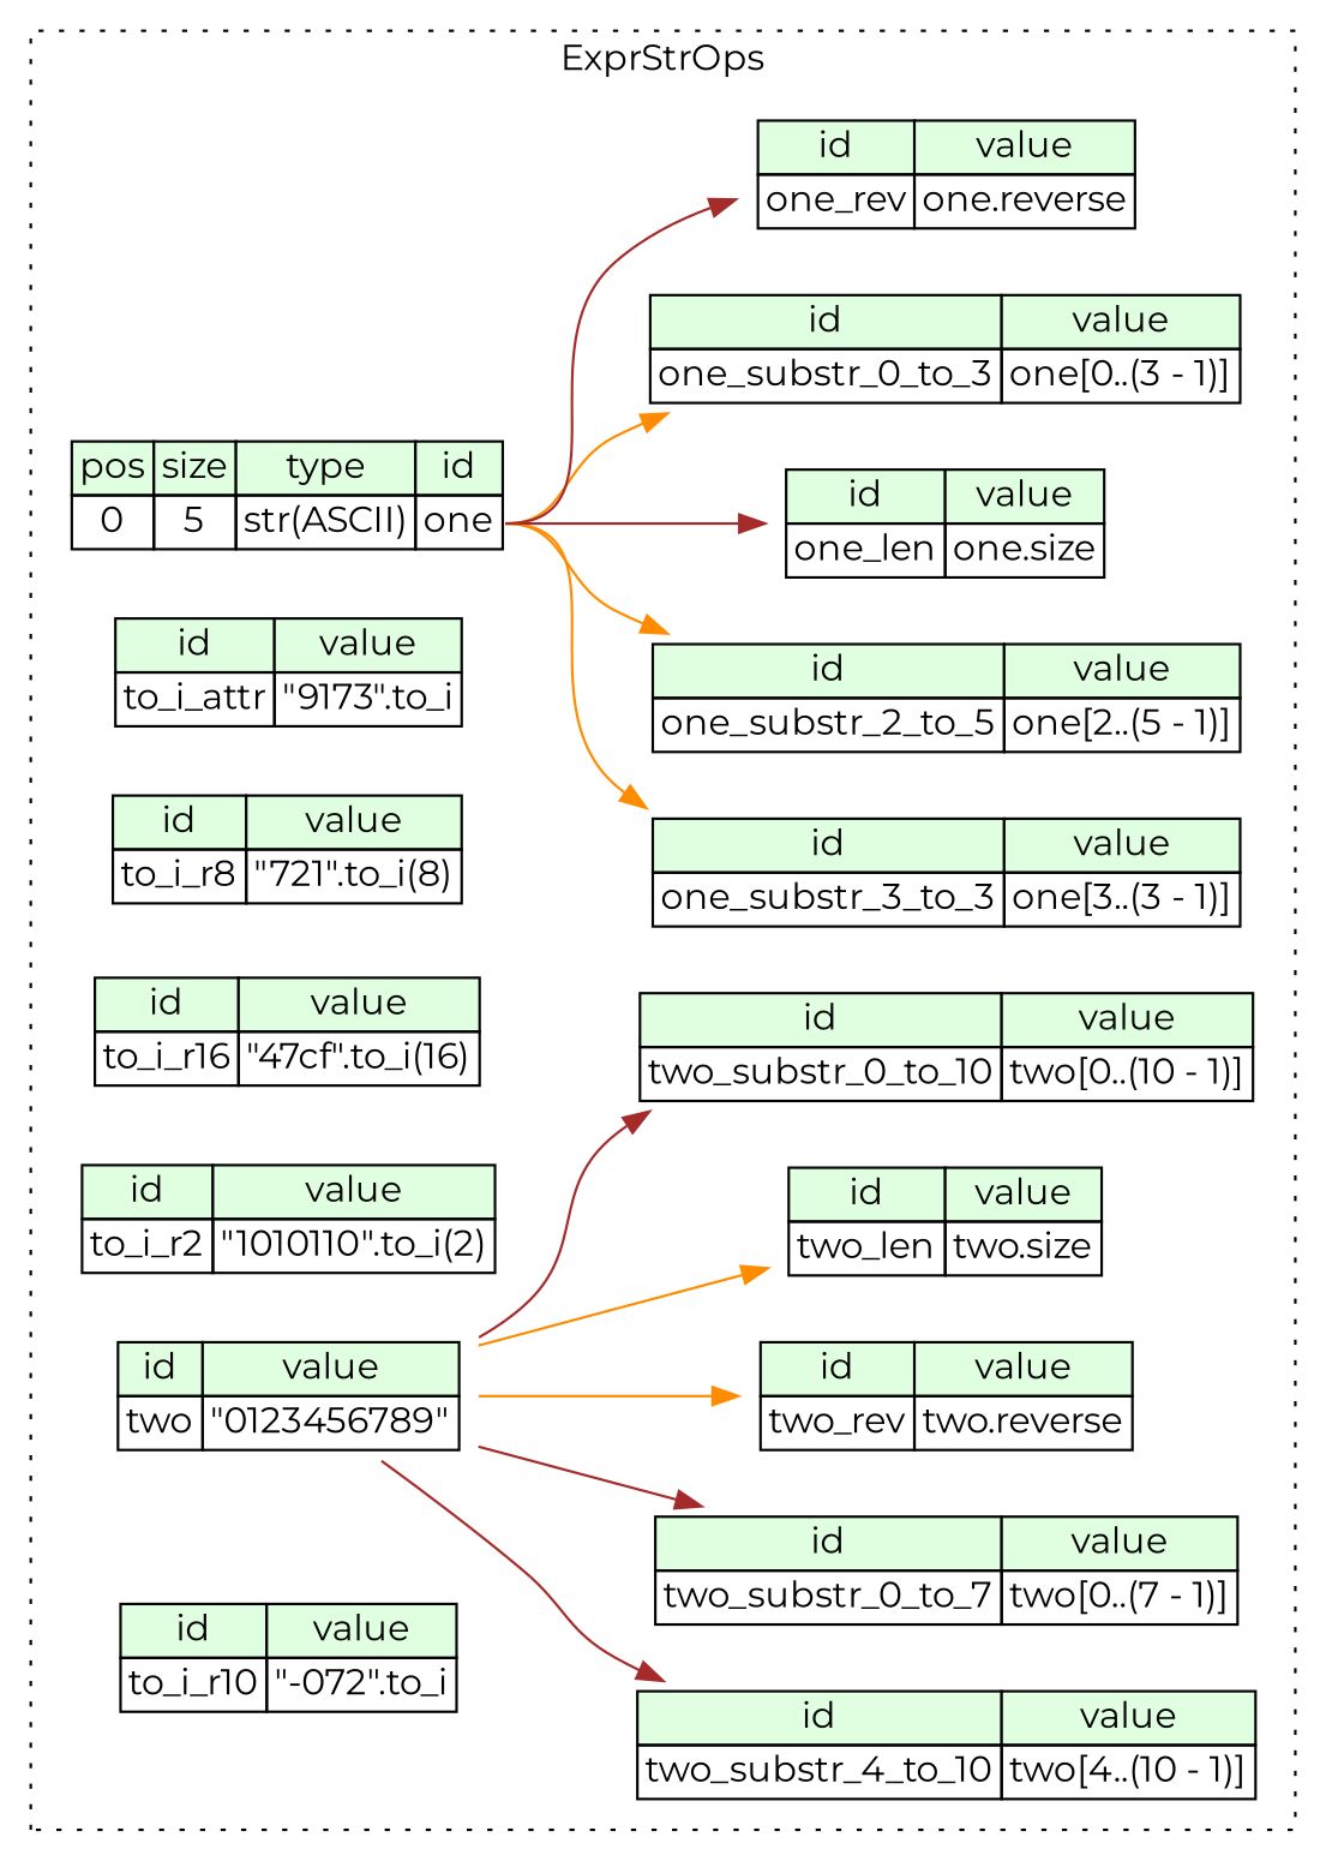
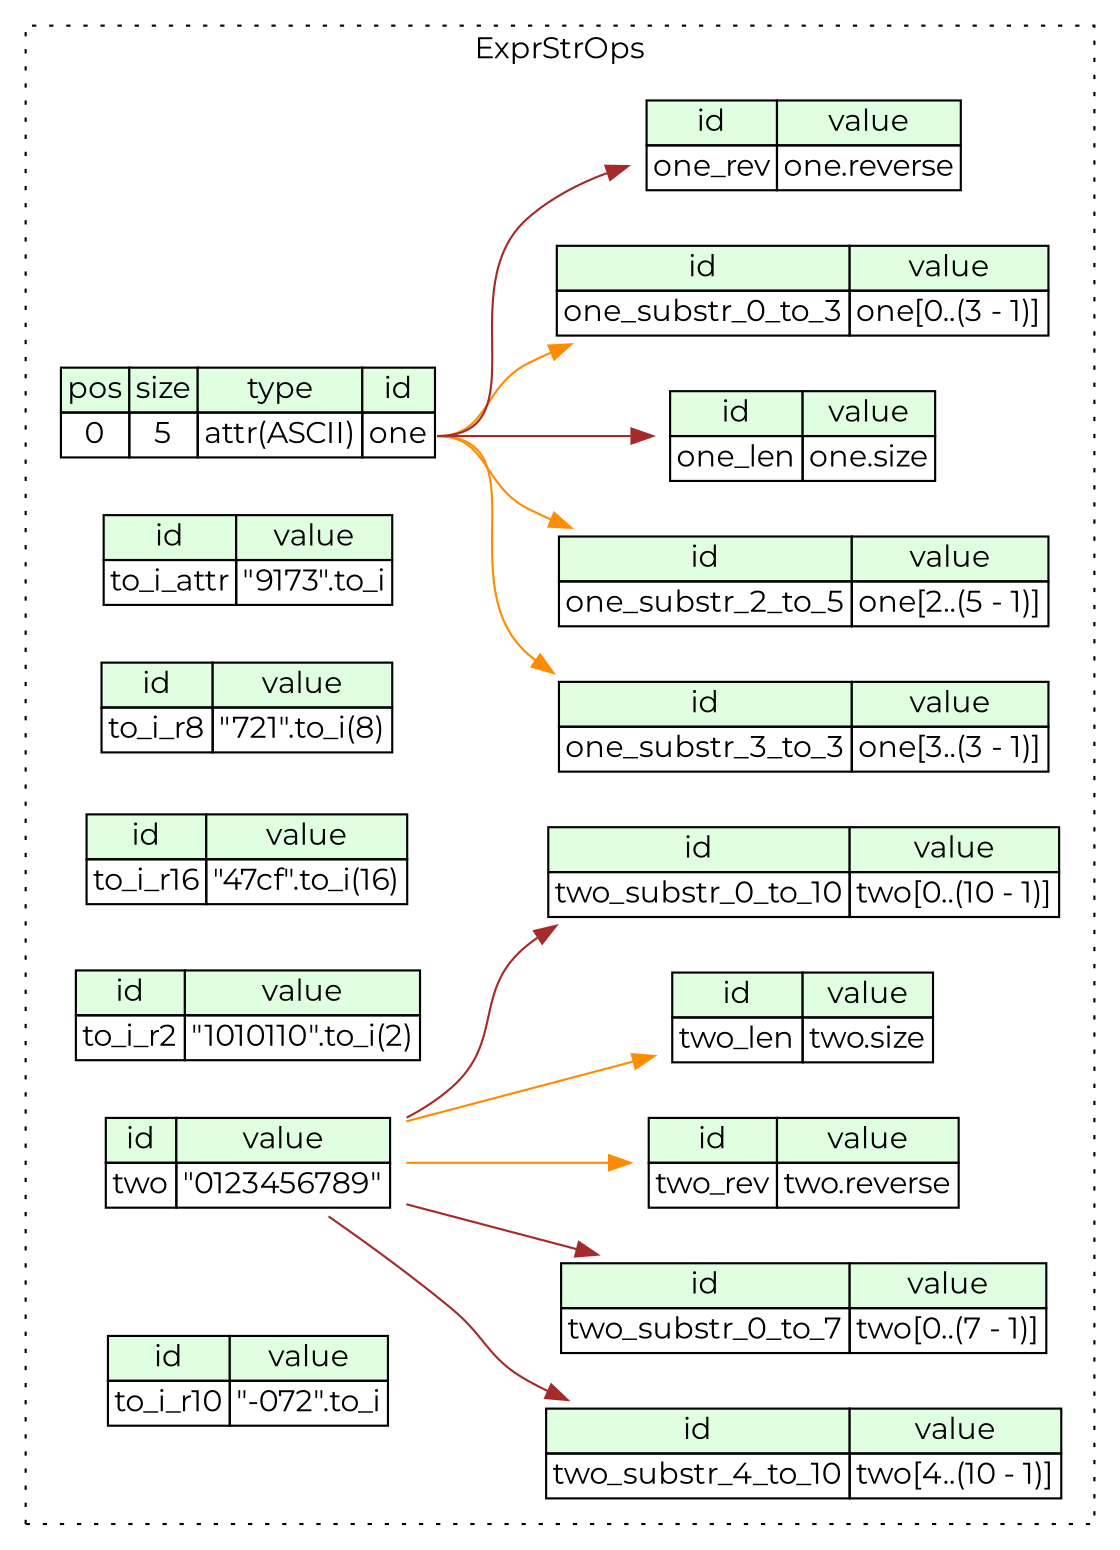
  digraph {
    rankdir=LR
    fontname=Montserrat
    node [shape=plaintext fontname=Montserrat]
    edge [color=darkorange tailport=one_type fontname=Montserrat]
-   n1 [label=<<TABLE BORDER="0" CELLBORDER="1" CELLSPACING="0"> 			<TR><TD BGCOLOR="#E0FFE0">pos</TD><TD BGCOLOR="#E0FFE0">size</TD><TD BGCOLOR="#E0FFE0">type</TD><TD BGCOLOR="#E0FFE0">id</TD></TR> 			<TR><TD PORT="one_pos">0</TD><TD PORT="one_size">5</TD><TD>str(ASCII)</TD><TD PORT="one_type">one</TD></TR> 		</TABLE>>]
+   n1 [label=<<TABLE BORDER="0" CELLBORDER="1" CELLSPACING="0"> 			<TR><TD BGCOLOR="#E0FFE0">pos</TD><TD BGCOLOR="#E0FFE0">size</TD><TD BGCOLOR="#E0FFE0">type</TD><TD BGCOLOR="#E0FFE0">id</TD></TR> 			<TR><TD PORT="one_pos">0</TD><TD PORT="one_size">5</TD><TD>attr(ASCII)</TD><TD PORT="one_type">one</TD></TR> 		</TABLE>>]
    n2 [label=<<TABLE BORDER="0" CELLBORDER="1" CELLSPACING="0"> 			<TR><TD BGCOLOR="#E0FFE0">id</TD><TD BGCOLOR="#E0FFE0">value</TD></TR> 			<TR><TD>one_substr_3_to_3</TD><TD>one[3..(3 - 1)]</TD></TR> 		</TABLE>>]
    n3 [label=<<TABLE BORDER="0" CELLBORDER="1" CELLSPACING="0"> 			<TR><TD BGCOLOR="#E0FFE0">id</TD><TD BGCOLOR="#E0FFE0">value</TD></TR> 			<TR><TD>two_substr_4_to_10</TD><TD>two[4..(10 - 1)]</TD></TR> 		</TABLE>>]
    n4 [label=<<TABLE BORDER="0" CELLBORDER="1" CELLSPACING="0"> 			<TR><TD BGCOLOR="#E0FFE0">id</TD><TD BGCOLOR="#E0FFE0">value</TD></TR> 			<TR><TD>to_i_attr</TD><TD>&quot;9173&quot;.to_i</TD></TR> 		</TABLE>>]
    n5 [label=<<TABLE BORDER="0" CELLBORDER="1" CELLSPACING="0"> 			<TR><TD BGCOLOR="#E0FFE0">id</TD><TD BGCOLOR="#E0FFE0">value</TD></TR> 			<TR><TD>two_substr_0_to_7</TD><TD>two[0..(7 - 1)]</TD></TR> 		</TABLE>>]
    n6 [label=<<TABLE BORDER="0" CELLBORDER="1" CELLSPACING="0"> 			<TR><TD BGCOLOR="#E0FFE0">id</TD><TD BGCOLOR="#E0FFE0">value</TD></TR> 			<TR><TD>one_substr_2_to_5</TD><TD>one[2..(5 - 1)]</TD></TR> 		</TABLE>>]
    n7 [label=<<TABLE BORDER="0" CELLBORDER="1" CELLSPACING="0"> 			<TR><TD BGCOLOR="#E0FFE0">id</TD><TD BGCOLOR="#E0FFE0">value</TD></TR> 			<TR><TD>two_rev</TD><TD>two.reverse</TD></TR> 		</TABLE>>]
    n8 [label=<<TABLE BORDER="0" CELLBORDER="1" CELLSPACING="0"> 			<TR><TD BGCOLOR="#E0FFE0">id</TD><TD BGCOLOR="#E0FFE0">value</TD></TR> 			<TR><TD>two_len</TD><TD>two.size</TD></TR> 		</TABLE>>]
    n9 [label=<<TABLE BORDER="0" CELLBORDER="1" CELLSPACING="0"> 			<TR><TD BGCOLOR="#E0FFE0">id</TD><TD BGCOLOR="#E0FFE0">value</TD></TR> 			<TR><TD>one_len</TD><TD>one.size</TD></TR> 		</TABLE>>]
    n10 [label=<<TABLE BORDER="0" CELLBORDER="1" CELLSPACING="0"> 			<TR><TD BGCOLOR="#E0FFE0">id</TD><TD BGCOLOR="#E0FFE0">value</TD></TR> 			<TR><TD>to_i_r8</TD><TD>&quot;721&quot;.to_i(8)</TD></TR> 		</TABLE>>]
    n11 [label=<<TABLE BORDER="0" CELLBORDER="1" CELLSPACING="0"> 			<TR><TD BGCOLOR="#E0FFE0">id</TD><TD BGCOLOR="#E0FFE0">value</TD></TR> 			<TR><TD>to_i_r16</TD><TD>&quot;47cf&quot;.to_i(16)</TD></TR> 		</TABLE>>]
    n12 [label=<<TABLE BORDER="0" CELLBORDER="1" CELLSPACING="0"> 			<TR><TD BGCOLOR="#E0FFE0">id</TD><TD BGCOLOR="#E0FFE0">value</TD></TR> 			<TR><TD>to_i_r2</TD><TD>&quot;1010110&quot;.to_i(2)</TD></TR> 		</TABLE>>]
    n13 [label=<<TABLE BORDER="0" CELLBORDER="1" CELLSPACING="0"> 			<TR><TD BGCOLOR="#E0FFE0">id</TD><TD BGCOLOR="#E0FFE0">value</TD></TR> 			<TR><TD>two</TD><TD>&quot;0123456789&quot;</TD></TR> 		</TABLE>>]
    n14 [label=<<TABLE BORDER="0" CELLBORDER="1" CELLSPACING="0"> 			<TR><TD BGCOLOR="#E0FFE0">id</TD><TD BGCOLOR="#E0FFE0">value</TD></TR> 			<TR><TD>one_substr_0_to_3</TD><TD>one[0..(3 - 1)]</TD></TR> 		</TABLE>>]
    n15 [label=<<TABLE BORDER="0" CELLBORDER="1" CELLSPACING="0"> 			<TR><TD BGCOLOR="#E0FFE0">id</TD><TD BGCOLOR="#E0FFE0">value</TD></TR> 			<TR><TD>to_i_r10</TD><TD>&quot;-072&quot;.to_i</TD></TR> 		</TABLE>>]
    n16 [label=<<TABLE BORDER="0" CELLBORDER="1" CELLSPACING="0"> 			<TR><TD BGCOLOR="#E0FFE0">id</TD><TD BGCOLOR="#E0FFE0">value</TD></TR> 			<TR><TD>one_rev</TD><TD>one.reverse</TD></TR> 		</TABLE>>]
    n17 [label=<<TABLE BORDER="0" CELLBORDER="1" CELLSPACING="0"> 			<TR><TD BGCOLOR="#E0FFE0">id</TD><TD BGCOLOR="#E0FFE0">value</TD></TR> 			<TR><TD>two_substr_0_to_10</TD><TD>two[0..(10 - 1)]</TD></TR> 		</TABLE>>]
    subgraph cluster_1 {
      label=ExprStrOps
      style=dotted
      n1
      n2
      n3
      n4
      n5
      n6
      n7
      n8
      n9
      n10
      n11
      n12
      n13
      n14
      n15
      n16
      n17
    }
    n1 -> n2
    n1 -> n6
    n1 -> n9 [color=brown]
    n1 -> n14
    n1 -> n16 [color=brown]
    n13 -> n3 [color=brown tailport=two_type]
    n13 -> n5 [color=brown tailport=two_type]
    n13 -> n7 [tailport=two_type]
    n13 -> n8 [tailport=two_type]
    n13 -> n17 [color=brown tailport=two_type]
  }
